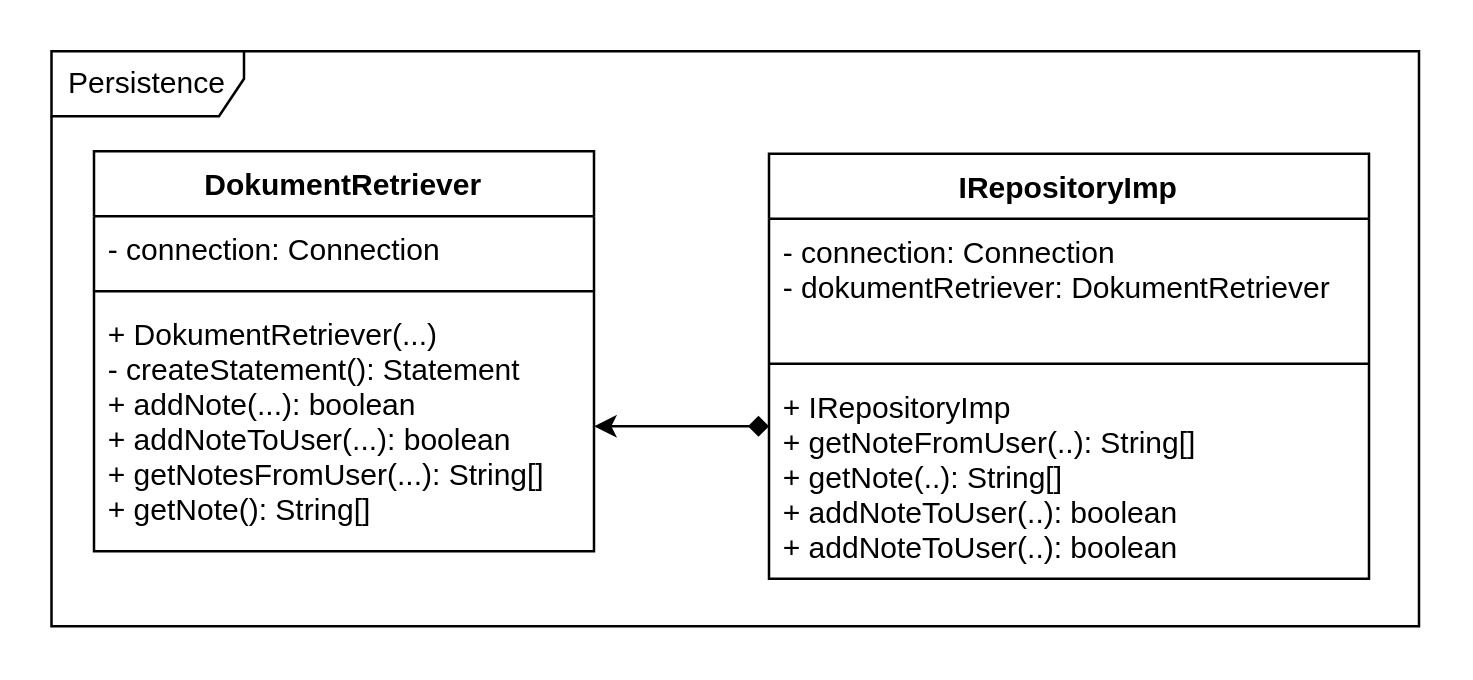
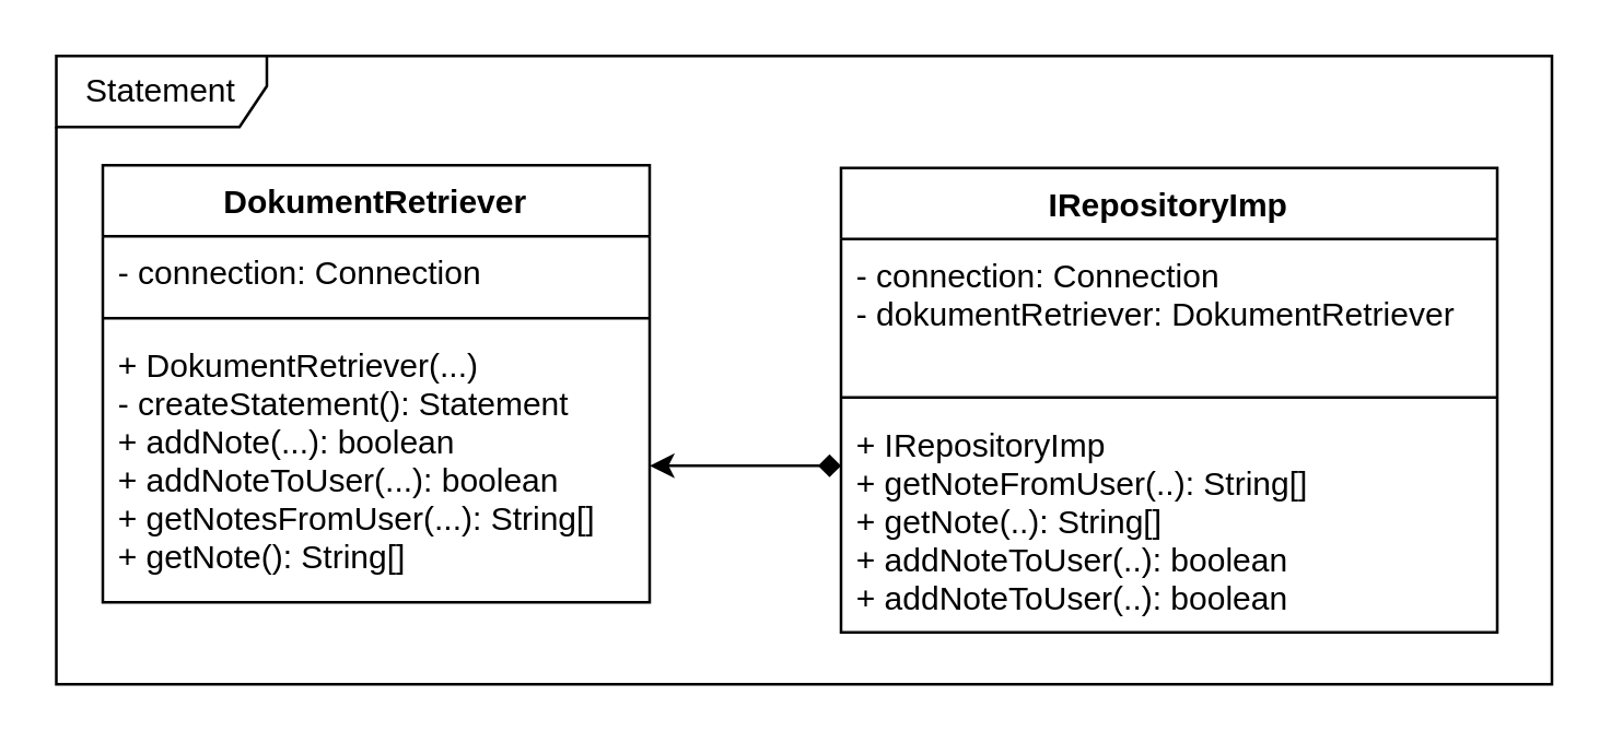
  <mxCell id="0" />
  <mxCell id="1" parent="0" />
  <mxCell id="2" value="DokumentRetriever" style="swimlane;fontStyle=1;align=center;verticalAlign=top;childLayout=stackLayout;horizontal=1;startSize=26;horizontalStack=0;resizeParent=1;resizeParentMax=0;resizeLast=0;collapsible=1;marginBottom=0;" vertex="1" parent="1"><mxGeometry x="37" y="60" width="200" height="160" as="geometry" /></mxCell>
  <mxCell id="3" value="- connection: Connection" style="text;strokeColor=none;fillColor=none;align=left;verticalAlign=top;spacingLeft=4;spacingRight=4;overflow=hidden;rotatable=0;points=[[0,0.5],[1,0.5]];portConstraint=eastwest;" vertex="1" parent="2"><mxGeometry y="26" width="200" height="26" as="geometry" /></mxCell>
  <mxCell id="4" value="" style="line;strokeWidth=1;fillColor=none;align=left;verticalAlign=middle;spacingTop=-1;spacingLeft=3;spacingRight=3;rotatable=0;labelPosition=right;points=[];portConstraint=eastwest;" vertex="1" parent="2"><mxGeometry y="52" width="200" height="8" as="geometry" /></mxCell>
  <mxCell id="5" value="+ DokumentRetriever(...)&#10;- createStatement(): Statement&#10;+ addNote(...): boolean&#10;+ addNoteToUser(...): boolean&#10;+ getNotesFromUser(...): String[]&#10;+ getNote(): String[]&#10;" style="text;strokeColor=none;fillColor=none;align=left;verticalAlign=top;spacingLeft=4;spacingRight=4;overflow=hidden;rotatable=0;points=[[0,0.5],[1,0.5]];portConstraint=eastwest;" vertex="1" parent="2"><mxGeometry y="60" width="200" height="100" as="geometry" /></mxCell>
  <mxCell id="6" value="IRepositoryImp" style="swimlane;fontStyle=1;align=center;verticalAlign=top;childLayout=stackLayout;horizontal=1;startSize=26;horizontalStack=0;resizeParent=1;resizeParentMax=0;resizeLast=0;collapsible=1;marginBottom=0;" vertex="1" parent="1"><mxGeometry x="307" y="61" width="240" height="170" as="geometry" /></mxCell>
  <mxCell id="7" value="- connection: Connection&#10;- dokumentRetriever: DokumentRetriever&#10;" style="text;strokeColor=none;fillColor=none;align=left;verticalAlign=top;spacingLeft=4;spacingRight=4;overflow=hidden;rotatable=0;points=[[0,0.5],[1,0.5]];portConstraint=eastwest;" vertex="1" parent="6"><mxGeometry y="26" width="240" height="54" as="geometry" /></mxCell>
  <mxCell id="8" value="" style="line;strokeWidth=1;fillColor=none;align=left;verticalAlign=middle;spacingTop=-1;spacingLeft=3;spacingRight=3;rotatable=0;labelPosition=right;points=[];portConstraint=eastwest;" vertex="1" parent="6"><mxGeometry y="80" width="240" height="8" as="geometry" /></mxCell>
  <mxCell id="9" value="+ IRepositoryImp&#10;+ getNoteFromUser(..): String[]&#10;+ getNote(..): String[]&#10;+ addNoteToUser(..): boolean&#10;+ addNoteToUser(..): boolean&#10;" style="text;strokeColor=none;fillColor=none;align=left;verticalAlign=top;spacingLeft=4;spacingRight=4;overflow=hidden;rotatable=0;points=[[0,0.5],[1,0.5]];portConstraint=eastwest;" vertex="1" parent="6"><mxGeometry y="88" width="240" height="82" as="geometry" /></mxCell>
  <mxCell id="10" style="edgeStyle=orthogonalEdgeStyle;rounded=0;orthogonalLoop=1;jettySize=auto;html=1;startArrow=classic;startFill=1;endArrow=diamond;endFill=1;" edge="1" parent="1" source="5" target="9"><mxGeometry relative="1" as="geometry"><Array as="points"><mxPoint x="287" y="170" /><mxPoint x="287" y="170" /></Array></mxGeometry></mxCell>
- <mxCell id="11" value="Persistence" style="shape=umlFrame;whiteSpace=wrap;html=1;width=77;height=26;" vertex="1" parent="1"><mxGeometry x="20" y="20" width="547" height="230" as="geometry" /></mxCell>
+ <mxCell id="11" value="Statement" style="shape=umlFrame;whiteSpace=wrap;html=1;width=77;height=26;" vertex="1" parent="1"><mxGeometry x="20" y="20" width="547" height="230" as="geometry" /></mxCell>
